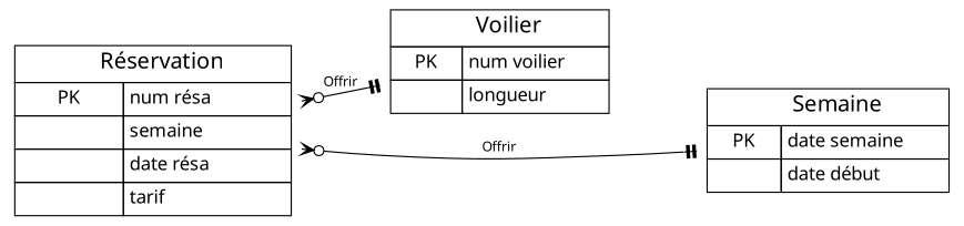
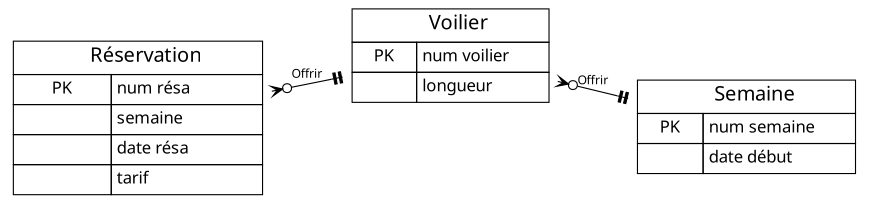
  digraph {
    bgcolor="#FFFFFF"
    fontname="Noto Sans"
    nodesep=0.5
    rankdir=LR
    node [fontcolor="#000000" fontname="Noto Sans" fontsize=15 shape=none]
    edge [arrowhead=teetee arrowtail=crowodot color="#000000" dir=both fontcolor="#000000" fontname="Noto Sans" fontsize=11 penwidth=1]
    n1 [label=<<table         border="0"         cellborder="1"         cellspacing="0"         bgcolor="#FFFFFF"         color="#000000"         cellpadding="4"     >         <tr>             <td bgcolor="#FFFFFF" colspan="2">                 <font                     color="#000000"                     point-size="18"                 >Voilier</font>             </td>         </tr>         <tr><td>PK</td><td align="left">num voilier</td></tr>         <tr><td> </td><td align="left">longueur</td></tr>     </table> >]
-   n2 [label=<<table         border="0"         cellborder="1"         cellspacing="0"         bgcolor="#FFFFFF"         color="#000000"         cellpadding="4"     >         <tr>             <td bgcolor="#FFFFFF" colspan="2">                 <font                     color="#000000"                     point-size="18"                 >Semaine</font>             </td>         </tr>         <tr><td>PK</td><td align="left">date semaine</td></tr>         <tr><td> </td><td align="left">date début</td></tr>     </table> >]
+   n2 [label=<<table         border="0"         cellborder="1"         cellspacing="0"         bgcolor="#FFFFFF"         color="#000000"         cellpadding="4"     >         <tr>             <td bgcolor="#FFFFFF" colspan="2">                 <font                     color="#000000"                     point-size="18"                 >Semaine</font>             </td>         </tr>         <tr><td>PK</td><td align="left">num semaine</td></tr>         <tr><td> </td><td align="left">date début</td></tr>     </table> >]
    n3 [label=<<table         border="0"         cellborder="1"         cellspacing="0"         bgcolor="#FFFFFF"         color="#000000"         cellpadding="4"     >         <tr>             <td bgcolor="#FFFFFF" colspan="2">                 <font                     color="#000000"                     point-size="18"                 >Réservation</font>             </td>         </tr>         <tr><td>PK</td><td align="left">num résa</td></tr>         <tr><td> </td><td align="left">semaine</td></tr>         <tr><td> </td><td align="left">date résa</td></tr>         <tr><td> </td><td align="left">tarif</td></tr>     </table> >]
    n3 -> n1 [label=Offrir]
-   n3 -> n2 [label=Offrir]
+   n1 -> n2 [label=Offrir]
  }
